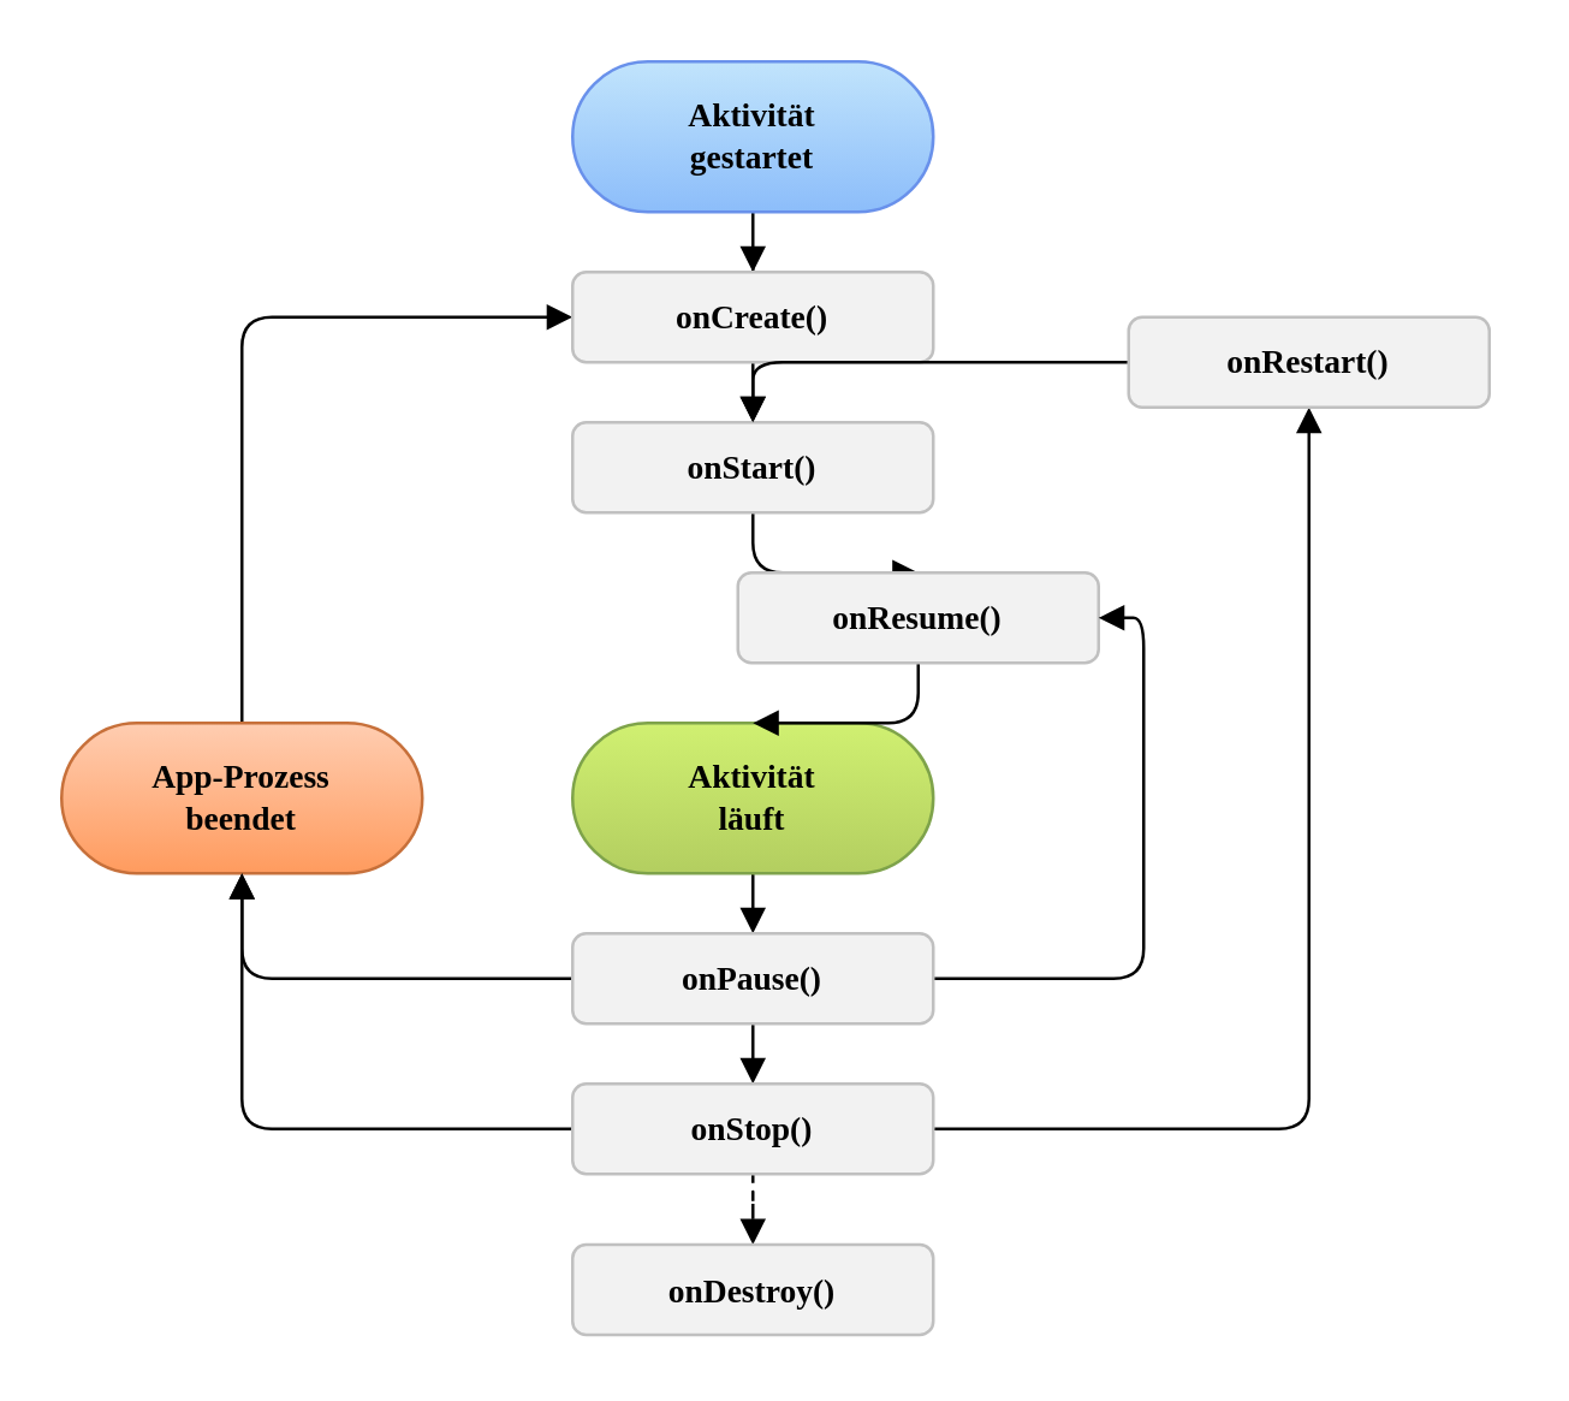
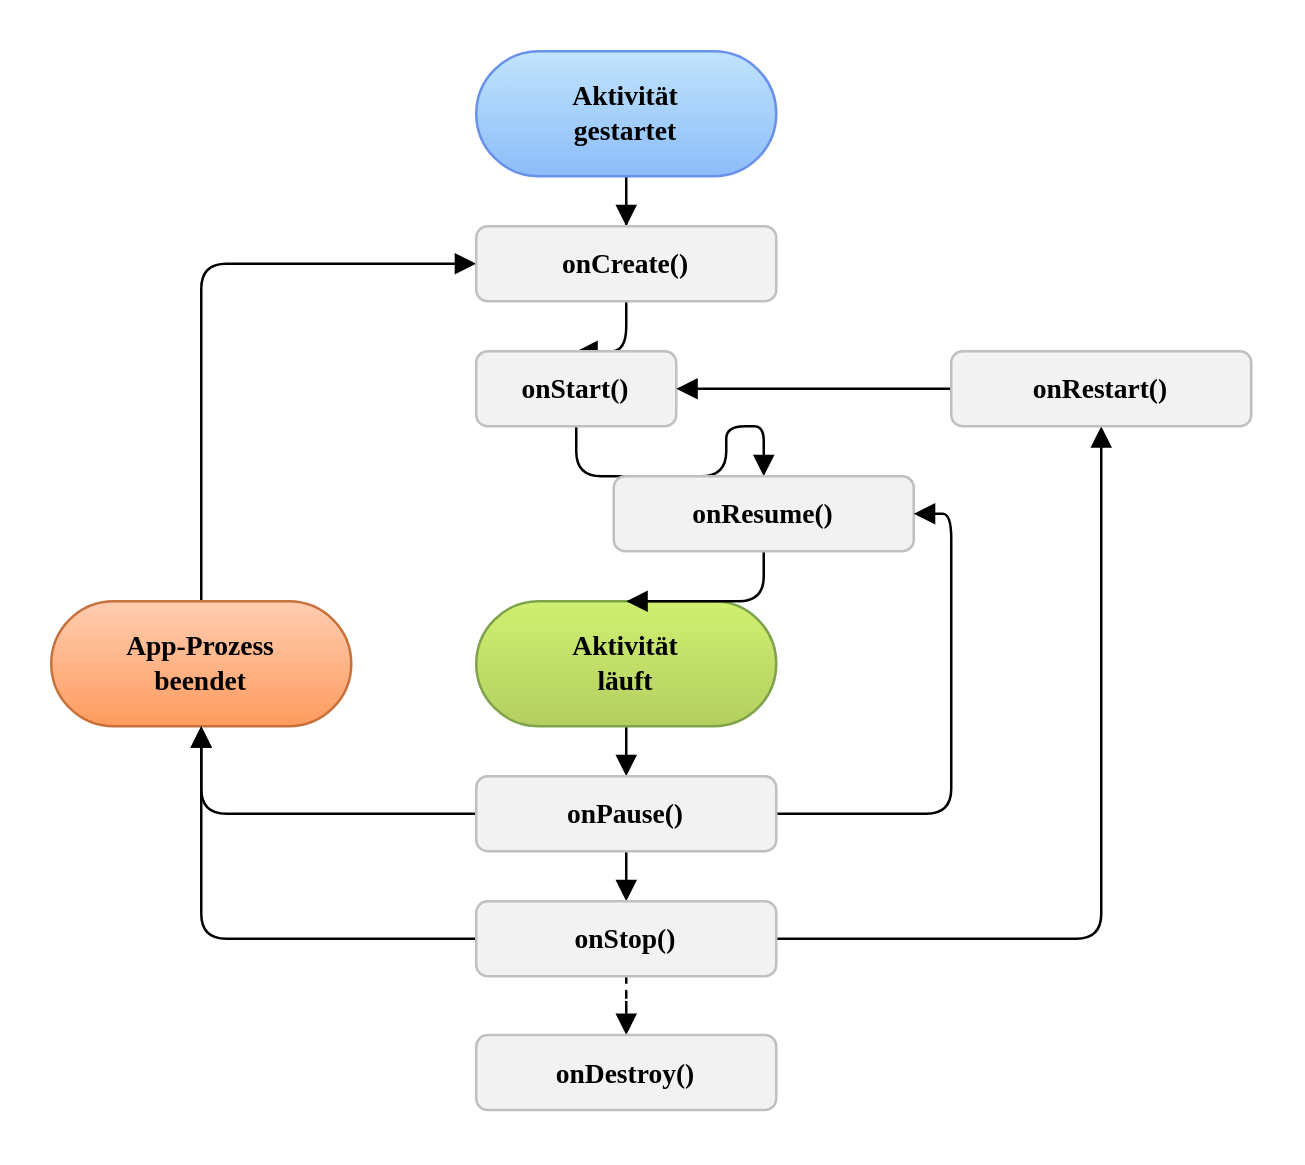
  <mxCell id="0" />
  <mxCell id="1" parent="0" />
  <mxCell id="2" style="edgeStyle=orthogonalEdgeStyle;rounded=1;orthogonalLoop=1;jettySize=auto;html=1;entryX=0;entryY=0.5;entryDx=0;entryDy=0;fontSize=11;endArrow=block;endFill=1;fontFamily=Verdana;" parent="1" source="3" target="9" edge="1"><mxGeometry relative="1" as="geometry"><Array as="points"><mxPoint x="80" y="105" /></Array></mxGeometry></mxCell>
  <mxCell id="3" value="App-Prozess&lt;br style=&quot;font-size: 11px;&quot;&gt;beendet" style="rounded=1;whiteSpace=wrap;html=1;fontSize=11;glass=0;strokeWidth=1;shadow=0;fillColor=#ffcdb1;strokeColor=#c7703a;gradientColor=#ff9b5e;arcSize=50;fontStyle=1;fontFamily=Verdana;" parent="1" vertex="1"><mxGeometry x="20" y="240" width="120" height="50" as="geometry" /></mxCell>
  <mxCell id="4" style="edgeStyle=orthogonalEdgeStyle;rounded=1;orthogonalLoop=1;jettySize=auto;html=1;entryX=0.5;entryY=0;entryDx=0;entryDy=0;fontSize=11;endArrow=block;endFill=1;fontFamily=Verdana;" parent="1" source="5" target="17" edge="1"><mxGeometry relative="1" as="geometry" /></mxCell>
  <mxCell id="5" value="&lt;span style=&quot;font-size: 11px;&quot;&gt;Aktivität &lt;br style=&quot;font-size: 11px;&quot;&gt;läuft&lt;/span&gt;" style="rounded=1;whiteSpace=wrap;html=1;fontSize=11;glass=0;strokeWidth=1;shadow=0;fillColor=#d0f071;strokeColor=#7ea34a;gradientColor=#b3ce60;arcSize=50;fontStyle=1;fontFamily=Verdana;" parent="1" vertex="1"><mxGeometry x="190" y="240" width="120" height="50" as="geometry" /></mxCell>
  <mxCell id="6" style="edgeStyle=orthogonalEdgeStyle;rounded=0;orthogonalLoop=1;jettySize=auto;html=1;endArrow=block;endFill=1;fontSize=11;fontFamily=Verdana;" parent="1" source="7" target="9" edge="1"><mxGeometry relative="1" as="geometry" /></mxCell>
  <mxCell id="7" value="&lt;span style=&quot;font-size: 11px;&quot;&gt;Aktivität&lt;br style=&quot;font-size: 11px;&quot;&gt;gestartet&lt;/span&gt;" style="rounded=1;whiteSpace=wrap;html=1;fontSize=11;glass=0;strokeWidth=1;shadow=0;fillColor=#c1e4fc;strokeColor=#6991eb;gradientColor=#8cbdfa;arcSize=50;fontStyle=1;sketch=0;fontFamily=Verdana;" parent="1" vertex="1"><mxGeometry x="190" y="20" width="120" height="50" as="geometry" /></mxCell>
  <mxCell id="8" style="edgeStyle=orthogonalEdgeStyle;rounded=1;orthogonalLoop=1;jettySize=auto;html=1;fontSize=11;endArrow=block;endFill=1;fontFamily=Verdana;" parent="1" source="9" target="11" edge="1"><mxGeometry relative="1" as="geometry" /></mxCell>
  <mxCell id="9" value="onCreate()" style="rounded=1;whiteSpace=wrap;html=1;fillStyle=auto;strokeColor=#c0c0c0;fillColor=#f2f2f2;gradientColor=none;fontStyle=1;fontSize=11;fontFamily=Verdana;" parent="1" vertex="1"><mxGeometry x="190" y="90" width="120" height="30" as="geometry" /></mxCell>
  <mxCell id="10" style="edgeStyle=orthogonalEdgeStyle;rounded=1;orthogonalLoop=1;jettySize=auto;html=1;fontSize=11;endArrow=block;endFill=1;fontFamily=Verdana;" parent="1" source="11" target="13" edge="1"><mxGeometry relative="1" as="geometry" /></mxCell>
- <mxCell id="11" value="onStart()" style="rounded=1;whiteSpace=wrap;html=1;fillStyle=auto;strokeColor=#c0c0c0;fillColor=#f2f2f2;gradientColor=none;fontStyle=1;fontSize=11;fontFamily=Verdana;" parent="1" vertex="1"><mxGeometry x="190" y="140" width="120" height="30" as="geometry" /></mxCell>
+ <mxCell id="11" value="onStart()" style="rounded=1;whiteSpace=wrap;html=1;fillStyle=auto;strokeColor=#c0c0c0;fillColor=#f2f2f2;gradientColor=none;fontStyle=1;fontSize=11;fontFamily=Verdana;" parent="1" vertex="1"><mxGeometry x="190" y="140" width="80" height="30" as="geometry" /></mxCell>
  <mxCell id="12" style="edgeStyle=orthogonalEdgeStyle;rounded=1;orthogonalLoop=1;jettySize=auto;html=1;fontSize=11;endArrow=block;endFill=1;fontFamily=Verdana;" parent="1" source="13" target="5" edge="1"><mxGeometry relative="1" as="geometry" /></mxCell>
  <mxCell id="13" value="onResume()" style="rounded=1;whiteSpace=wrap;html=1;fillStyle=auto;strokeColor=#c0c0c0;fillColor=#f2f2f2;gradientColor=none;fontStyle=1;fontSize=11;fontFamily=Verdana;" parent="1" vertex="1"><mxGeometry x="245" y="190" width="120" height="30" as="geometry" /></mxCell>
  <mxCell id="14" style="edgeStyle=orthogonalEdgeStyle;rounded=1;orthogonalLoop=1;jettySize=auto;html=1;entryX=0.5;entryY=0;entryDx=0;entryDy=0;fontSize=11;endArrow=block;endFill=1;fontFamily=Verdana;" parent="1" source="17" target="21" edge="1"><mxGeometry relative="1" as="geometry" /></mxCell>
  <mxCell id="15" style="edgeStyle=orthogonalEdgeStyle;rounded=1;orthogonalLoop=1;jettySize=auto;html=1;entryX=1;entryY=0.5;entryDx=0;entryDy=0;fontSize=11;endArrow=block;endFill=1;fontFamily=Verdana;" parent="1" source="17" target="13" edge="1"><mxGeometry relative="1" as="geometry"><Array as="points"><mxPoint x="380" y="325" /><mxPoint x="380" y="205" /></Array></mxGeometry></mxCell>
  <mxCell id="16" style="edgeStyle=orthogonalEdgeStyle;rounded=1;orthogonalLoop=1;jettySize=auto;html=1;entryX=0.5;entryY=1;entryDx=0;entryDy=0;fontSize=11;endArrow=block;endFill=1;fontFamily=Verdana;" parent="1" source="17" target="3" edge="1"><mxGeometry relative="1" as="geometry"><Array as="points"><mxPoint x="80" y="325" /></Array></mxGeometry></mxCell>
  <mxCell id="17" value="onPause()" style="rounded=1;whiteSpace=wrap;html=1;fillStyle=auto;strokeColor=#c0c0c0;fillColor=#f2f2f2;gradientColor=none;fontStyle=1;fontSize=11;fontFamily=Verdana;" parent="1" vertex="1"><mxGeometry x="190" y="310" width="120" height="30" as="geometry" /></mxCell>
  <mxCell id="18" style="edgeStyle=orthogonalEdgeStyle;rounded=1;orthogonalLoop=1;jettySize=auto;html=1;fontSize=11;endArrow=block;endFill=1;fontFamily=Verdana;dashed=1;" parent="1" source="21" target="22" edge="1"><mxGeometry relative="1" as="geometry" /></mxCell>
  <mxCell id="19" style="edgeStyle=orthogonalEdgeStyle;rounded=1;orthogonalLoop=1;jettySize=auto;html=1;fontSize=11;endArrow=block;endFill=1;fontFamily=Verdana;" parent="1" source="21" target="24" edge="1"><mxGeometry relative="1" as="geometry" /></mxCell>
  <mxCell id="20" style="edgeStyle=orthogonalEdgeStyle;rounded=1;orthogonalLoop=1;jettySize=auto;html=1;fontSize=11;endArrow=block;endFill=1;fontFamily=Verdana;" parent="1" source="21" target="3" edge="1"><mxGeometry relative="1" as="geometry" /></mxCell>
  <mxCell id="21" value="onStop()" style="rounded=1;whiteSpace=wrap;html=1;fillStyle=auto;strokeColor=#c0c0c0;fillColor=#f2f2f2;gradientColor=none;fontStyle=1;fontSize=11;fontFamily=Verdana;" parent="1" vertex="1"><mxGeometry x="190" y="360" width="120" height="30" as="geometry" /></mxCell>
  <mxCell id="22" value="onDestroy()" style="rounded=1;whiteSpace=wrap;html=1;fillStyle=auto;strokeColor=#c0c0c0;fillColor=#f2f2f2;gradientColor=none;fontStyle=1;fontSize=11;fontFamily=Verdana;" parent="1" vertex="1"><mxGeometry x="190" y="413.5" width="120" height="30" as="geometry" /></mxCell>
  <mxCell id="23" style="edgeStyle=orthogonalEdgeStyle;rounded=1;orthogonalLoop=1;jettySize=auto;html=1;fontSize=11;endArrow=block;endFill=1;fontFamily=Verdana;" parent="1" source="24" target="11" edge="1"><mxGeometry relative="1" as="geometry" /></mxCell>
- <mxCell id="24" value="onRestart()" style="rounded=1;whiteSpace=wrap;html=1;fillStyle=auto;strokeColor=#c0c0c0;fillColor=#f2f2f2;gradientColor=none;shadow=0;fontStyle=1;fontSize=11;fontFamily=Verdana;" parent="1" vertex="1"><mxGeometry x="375" y="105" width="120" height="30" as="geometry" /></mxCell>
+ <mxCell id="24" value="onRestart()" style="rounded=1;whiteSpace=wrap;html=1;fillStyle=auto;strokeColor=#c0c0c0;fillColor=#f2f2f2;gradientColor=none;shadow=0;fontStyle=1;fontSize=11;fontFamily=Verdana;" parent="1" vertex="1"><mxGeometry x="380" y="140" width="120" height="30" as="geometry" /></mxCell>
